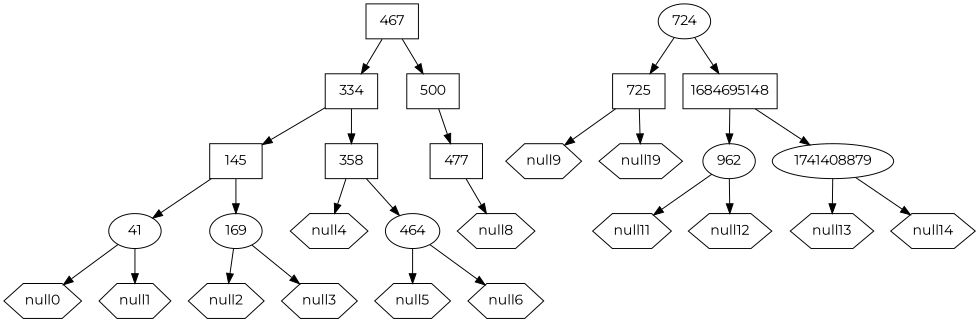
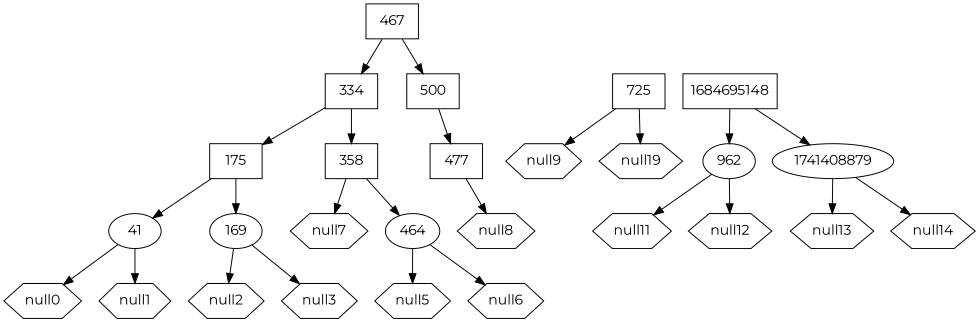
  digraph {
    fontname=Montserrat
    node [fontname=Montserrat shape=hexagon]
    edge [fontname=Montserrat]
    467 [shape=box]
    334 [shape=box]
    500 [shape=box]
-   145 [shape=box]
+   145 [shape=box label=175]
    358 [shape=box]
    n6 [label=477 shape=box]
    41 [shape=""]
    169 [shape=""]
-   null4
+   null4 [label=null7]
    464 [shape=""]
    null0
    null1
    null2
    null3
    null5
    null6
    null8
-   724 [shape=""]
    n19 [label=725 shape=box]
    1684695148 [shape=box]
    null9
    n22 [label=null19]
    962 [shape=""]
    n24 [label=1741408879 shape=""]
    null11
    null12
    null13
    null14
    467 -> 334
    467 -> 500
    334 -> 145
    334 -> 358
    500 -> n6
    145 -> 41
    145 -> 169
    358 -> null4
    358 -> 464
    n6 -> null8
    41 -> null0
    41 -> null1
    169 -> null2
    169 -> null3
    464 -> null5
    464 -> null6
-   724 -> n19
-   724 -> 1684695148
    n19 -> null9
    n19 -> n22
    1684695148 -> 962
    1684695148 -> n24
    962 -> null11
    962 -> null12
    n24 -> null13
    n24 -> null14
  }
